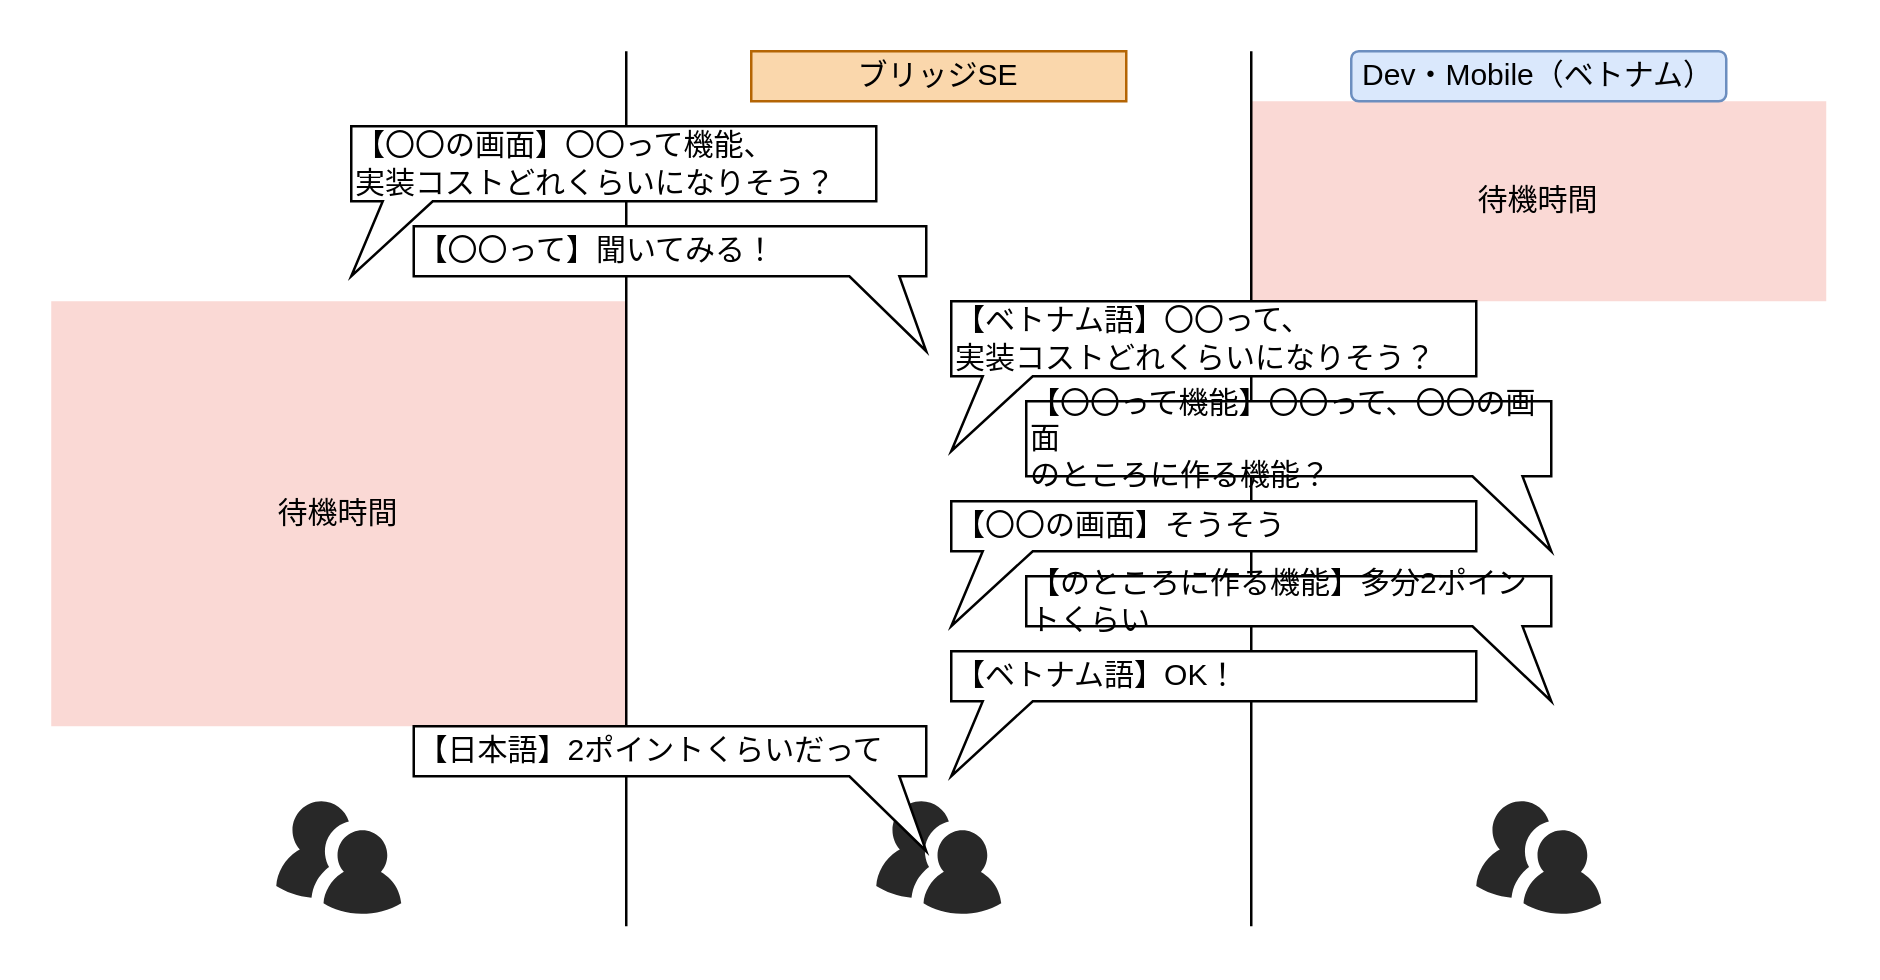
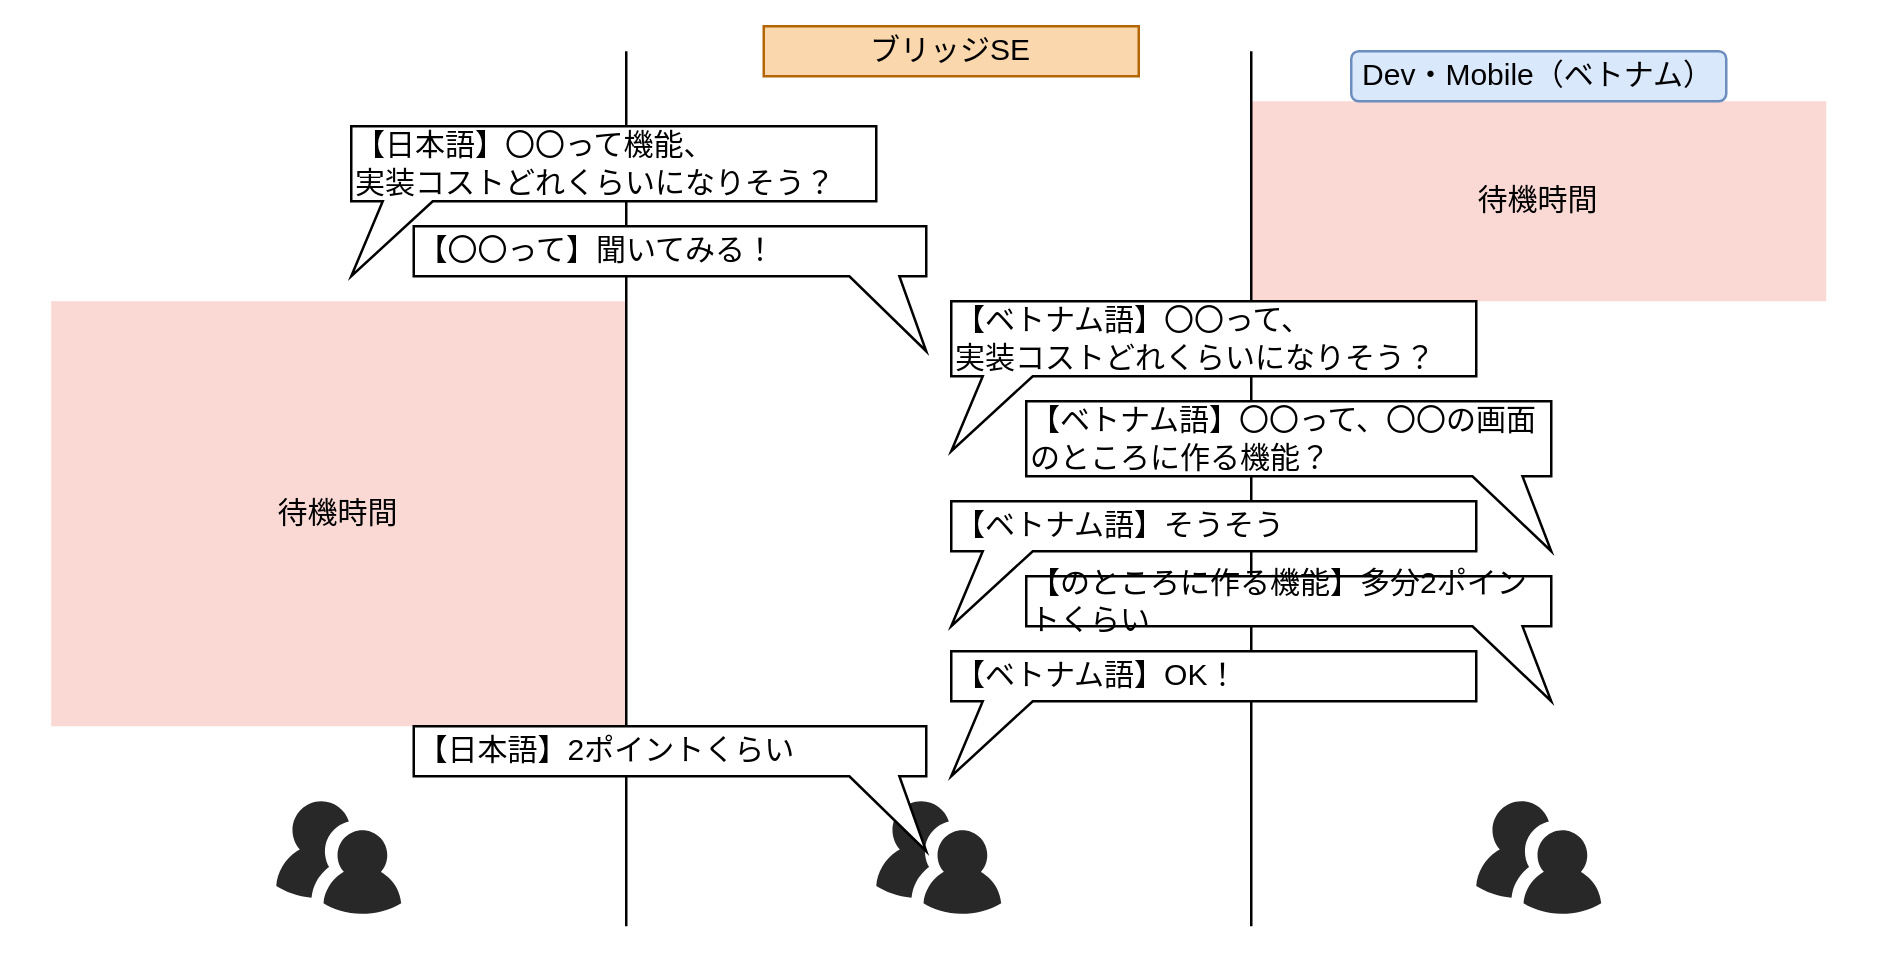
  <mxCell id="0" />
  <mxCell id="1" parent="0" />
  <mxCell id="2" value="" style="rounded=0;whiteSpace=wrap;html=1;strokeColor=none;fillColor=#fad9d5;" vertex="1" parent="1"><mxGeometry x="20" y="120" width="230" height="170" as="geometry" /></mxCell>
  <mxCell id="3" value="" style="rounded=0;whiteSpace=wrap;html=1;strokeColor=none;fillColor=#fad9d5;" vertex="1" parent="1"><mxGeometry x="500" y="40" width="230" height="80" as="geometry" /></mxCell>
  <mxCell id="4" value="" style="endArrow=none;html=1;rounded=0;" edge="1" parent="1"><mxGeometry width="50" height="50" relative="1" as="geometry"><mxPoint x="500" y="370" as="sourcePoint" /><mxPoint x="500" y="20" as="targetPoint" /></mxGeometry></mxCell>
  <mxCell id="5" value="" style="endArrow=none;html=1;rounded=0;" edge="1" parent="1"><mxGeometry width="50" height="50" relative="1" as="geometry"><mxPoint x="250" y="370" as="sourcePoint" /><mxPoint x="250" y="20" as="targetPoint" /></mxGeometry></mxCell>
  <mxCell id="6" value="Dev・Mobile（ベトナム）" style="whiteSpace=wrap;html=1;fillColor=#dae8fc;strokeColor=#6c8ebf;rounded=1;" vertex="1" parent="1"><mxGeometry x="540" y="20" width="150" height="20" as="geometry" /></mxCell>
  <mxCell id="7" value="" style="verticalLabelPosition=bottom;sketch=0;html=1;fillColor=#282828;strokeColor=none;verticalAlign=top;pointerEvents=1;align=center;shape=mxgraph.cisco_safe.people_places_things_icons.icon9;" vertex="1" parent="1"><mxGeometry x="110" y="320" width="50" height="45" as="geometry" /></mxCell>
  <mxCell id="8" value="" style="verticalLabelPosition=bottom;sketch=0;html=1;fillColor=#282828;strokeColor=none;verticalAlign=top;pointerEvents=1;align=center;shape=mxgraph.cisco_safe.people_places_things_icons.icon9;" vertex="1" parent="1"><mxGeometry x="350" y="320" width="50" height="45" as="geometry" /></mxCell>
- <mxCell id="9" value="ブリッジSE" style="rounded=0;whiteSpace=wrap;html=1;fillColor=#fad7ac;strokeColor=#b46504;" vertex="1" parent="1"><mxGeometry x="300" y="20" width="150" height="20" as="geometry" /></mxCell>
+ <mxCell id="9" value="ブリッジSE" style="rounded=0;whiteSpace=wrap;html=1;fillColor=#fad7ac;strokeColor=#b46504;" vertex="1" parent="1"><mxGeometry x="305" y="10" width="150" height="20" as="geometry" /></mxCell>
  <mxCell id="10" value="" style="verticalLabelPosition=bottom;sketch=0;html=1;fillColor=#282828;strokeColor=none;verticalAlign=top;pointerEvents=1;align=center;shape=mxgraph.cisco_safe.people_places_things_icons.icon9;" vertex="1" parent="1"><mxGeometry x="590" y="320" width="50" height="45" as="geometry" /></mxCell>
- <mxCell id="11" value="【〇〇の画面】〇〇って機能、&lt;br&gt;実装コストどれくらいになりそう？" style="shape=callout;whiteSpace=wrap;html=1;perimeter=calloutPerimeter;size=30;position=0.06;position2=0;align=left;" vertex="1" parent="1"><mxGeometry x="140" y="50" width="210" height="60" as="geometry" /></mxCell>
+ <mxCell id="11" value="【日本語】〇〇って機能、&lt;br&gt;実装コストどれくらいになりそう？" style="shape=callout;whiteSpace=wrap;html=1;perimeter=calloutPerimeter;size=30;position=0.06;position2=0;align=left;" vertex="1" parent="1"><mxGeometry x="140" y="50" width="210" height="60" as="geometry" /></mxCell>
  <mxCell id="12" value="【〇〇って】聞いてみる！" style="shape=callout;whiteSpace=wrap;html=1;perimeter=calloutPerimeter;size=30;position=0.85;position2=1;align=left;" vertex="1" parent="1"><mxGeometry x="165" y="90" width="205" height="50" as="geometry" /></mxCell>
  <mxCell id="13" value="【ベトナム語】〇〇って、&lt;br&gt;実装コストどれくらいになりそう？" style="shape=callout;whiteSpace=wrap;html=1;perimeter=calloutPerimeter;size=30;position=0.06;position2=0;align=left;" vertex="1" parent="1"><mxGeometry x="380" y="120" width="210" height="60" as="geometry" /></mxCell>
- <mxCell id="14" value="【〇〇の画面】そうそう" style="shape=callout;whiteSpace=wrap;html=1;perimeter=calloutPerimeter;size=30;position=0.06;position2=0;align=left;" vertex="1" parent="1"><mxGeometry x="380" y="200" width="210" height="50" as="geometry" /></mxCell>
- <mxCell id="15" value="【〇〇って機能】〇〇って、〇〇の画面&lt;br&gt;のところに作る機能？" style="shape=callout;whiteSpace=wrap;html=1;perimeter=calloutPerimeter;size=30;position=0.85;position2=1;align=left;" vertex="1" parent="1"><mxGeometry x="410" y="160" width="210" height="60" as="geometry" /></mxCell>
+ <mxCell id="14" value="【ベトナム語】そうそう" style="shape=callout;whiteSpace=wrap;html=1;perimeter=calloutPerimeter;size=30;position=0.06;position2=0;align=left;" vertex="1" parent="1"><mxGeometry x="380" y="200" width="210" height="50" as="geometry" /></mxCell>
+ <mxCell id="15" value="【ベトナム語】〇〇って、〇〇の画面&lt;br&gt;のところに作る機能？" style="shape=callout;whiteSpace=wrap;html=1;perimeter=calloutPerimeter;size=30;position=0.85;position2=1;align=left;" vertex="1" parent="1"><mxGeometry x="410" y="160" width="210" height="60" as="geometry" /></mxCell>
  <mxCell id="16" value="待機時間" style="text;html=1;strokeColor=none;fillColor=none;align=center;verticalAlign=middle;whiteSpace=wrap;rounded=0;" vertex="1" parent="1"><mxGeometry x="105" y="190" width="60" height="30" as="geometry" /></mxCell>
  <mxCell id="17" value="【のところに作る機能】多分2ポイントくらい" style="shape=callout;whiteSpace=wrap;html=1;perimeter=calloutPerimeter;size=30;position=0.85;position2=1;align=left;" vertex="1" parent="1"><mxGeometry x="410" y="230" width="210" height="50" as="geometry" /></mxCell>
  <mxCell id="18" value="待機時間" style="text;html=1;strokeColor=none;fillColor=none;align=center;verticalAlign=middle;whiteSpace=wrap;rounded=0;" vertex="1" parent="1"><mxGeometry x="585" y="65" width="60" height="30" as="geometry" /></mxCell>
  <mxCell id="19" value="【ベトナム語】OK！" style="shape=callout;whiteSpace=wrap;html=1;perimeter=calloutPerimeter;size=30;position=0.06;position2=0;align=left;" vertex="1" parent="1"><mxGeometry x="380" y="260" width="210" height="50" as="geometry" /></mxCell>
- <mxCell id="20" value="【日本語】2ポイントくらいだって" style="shape=callout;whiteSpace=wrap;html=1;perimeter=calloutPerimeter;size=30;position=0.85;position2=1;align=left;" vertex="1" parent="1"><mxGeometry x="165" y="290" width="205" height="50" as="geometry" /></mxCell>
+ <mxCell id="20" value="【日本語】2ポイントくらい" style="shape=callout;whiteSpace=wrap;html=1;perimeter=calloutPerimeter;size=30;position=0.85;position2=1;align=left;" vertex="1" parent="1"><mxGeometry x="165" y="290" width="205" height="50" as="geometry" /></mxCell>
